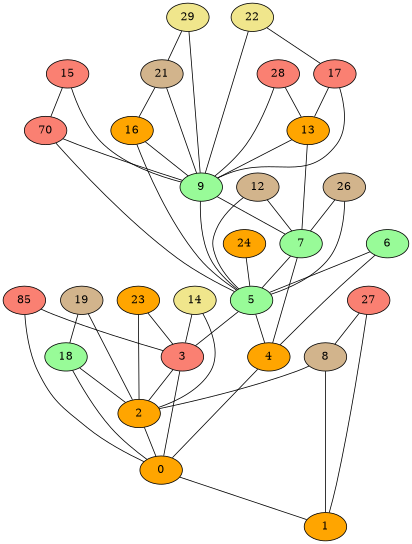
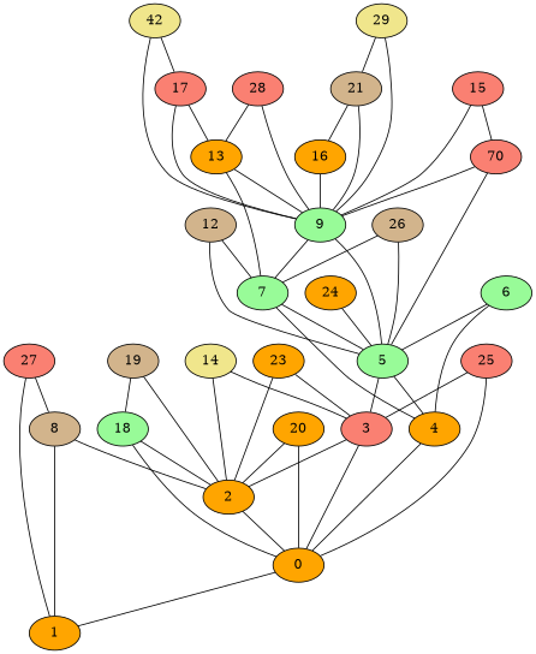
  graph {
    node [fillcolor=orange style=filled]
    edge [color=black]
    0
    1
    2
    3 [fillcolor=salmon]
    4
    5 [fillcolor=palegreen]
    6 [fillcolor=palegreen]
    7 [fillcolor=palegreen]
    8 [fillcolor=tan]
    9 [fillcolor=palegreen]
    n11 [fillcolor=salmon label=70]
    12 [fillcolor=tan]
    13
    14 [fillcolor=khaki]
    15 [fillcolor=salmon]
    16
    17 [fillcolor=salmon]
    18 [fillcolor=palegreen]
    19 [fillcolor=tan]
+   20
    21 [fillcolor=tan]
-   22 [fillcolor=khaki]
+   22 [fillcolor=khaki label=42]
    23
    24
-   25 [fillcolor=salmon label=85]
+   25 [fillcolor=salmon]
    26 [fillcolor=tan]
    27 [fillcolor=salmon]
    28 [fillcolor=salmon]
    29 [fillcolor=khaki]
    0 -- 1
    2 -- 0
    3 -- 0
    3 -- 2
    4 -- 0
    5 -- 3
    5 -- 4
    6 -- 4
    6 -- 5
    7 -- 4
    7 -- 5
    8 -- 1
    8 -- 2
    9 -- 5
    9 -- 7
    n11 -- 5
    n11 -- 9
    12 -- 5
    12 -- 7
    13 -- 7
    13 -- 9
    14 -- 2
    14 -- 3
    15 -- 9
    15 -- n11
-   16 -- 5
    16 -- 9
    17 -- 9
    17 -- 13
    18 -- 0
    18 -- 2
    19 -- 2
    19 -- 18
+   20 -- 0
+   20 -- 2
    21 -- 9
    21 -- 16
    22 -- 9
    22 -- 17
    23 -- 2
    23 -- 3
    24 -- 5
    25 -- 0
    25 -- 3
    26 -- 5
    26 -- 7
    27 -- 1
    27 -- 8
    28 -- 9
    28 -- 13
    29 -- 9
    29 -- 21
  }
